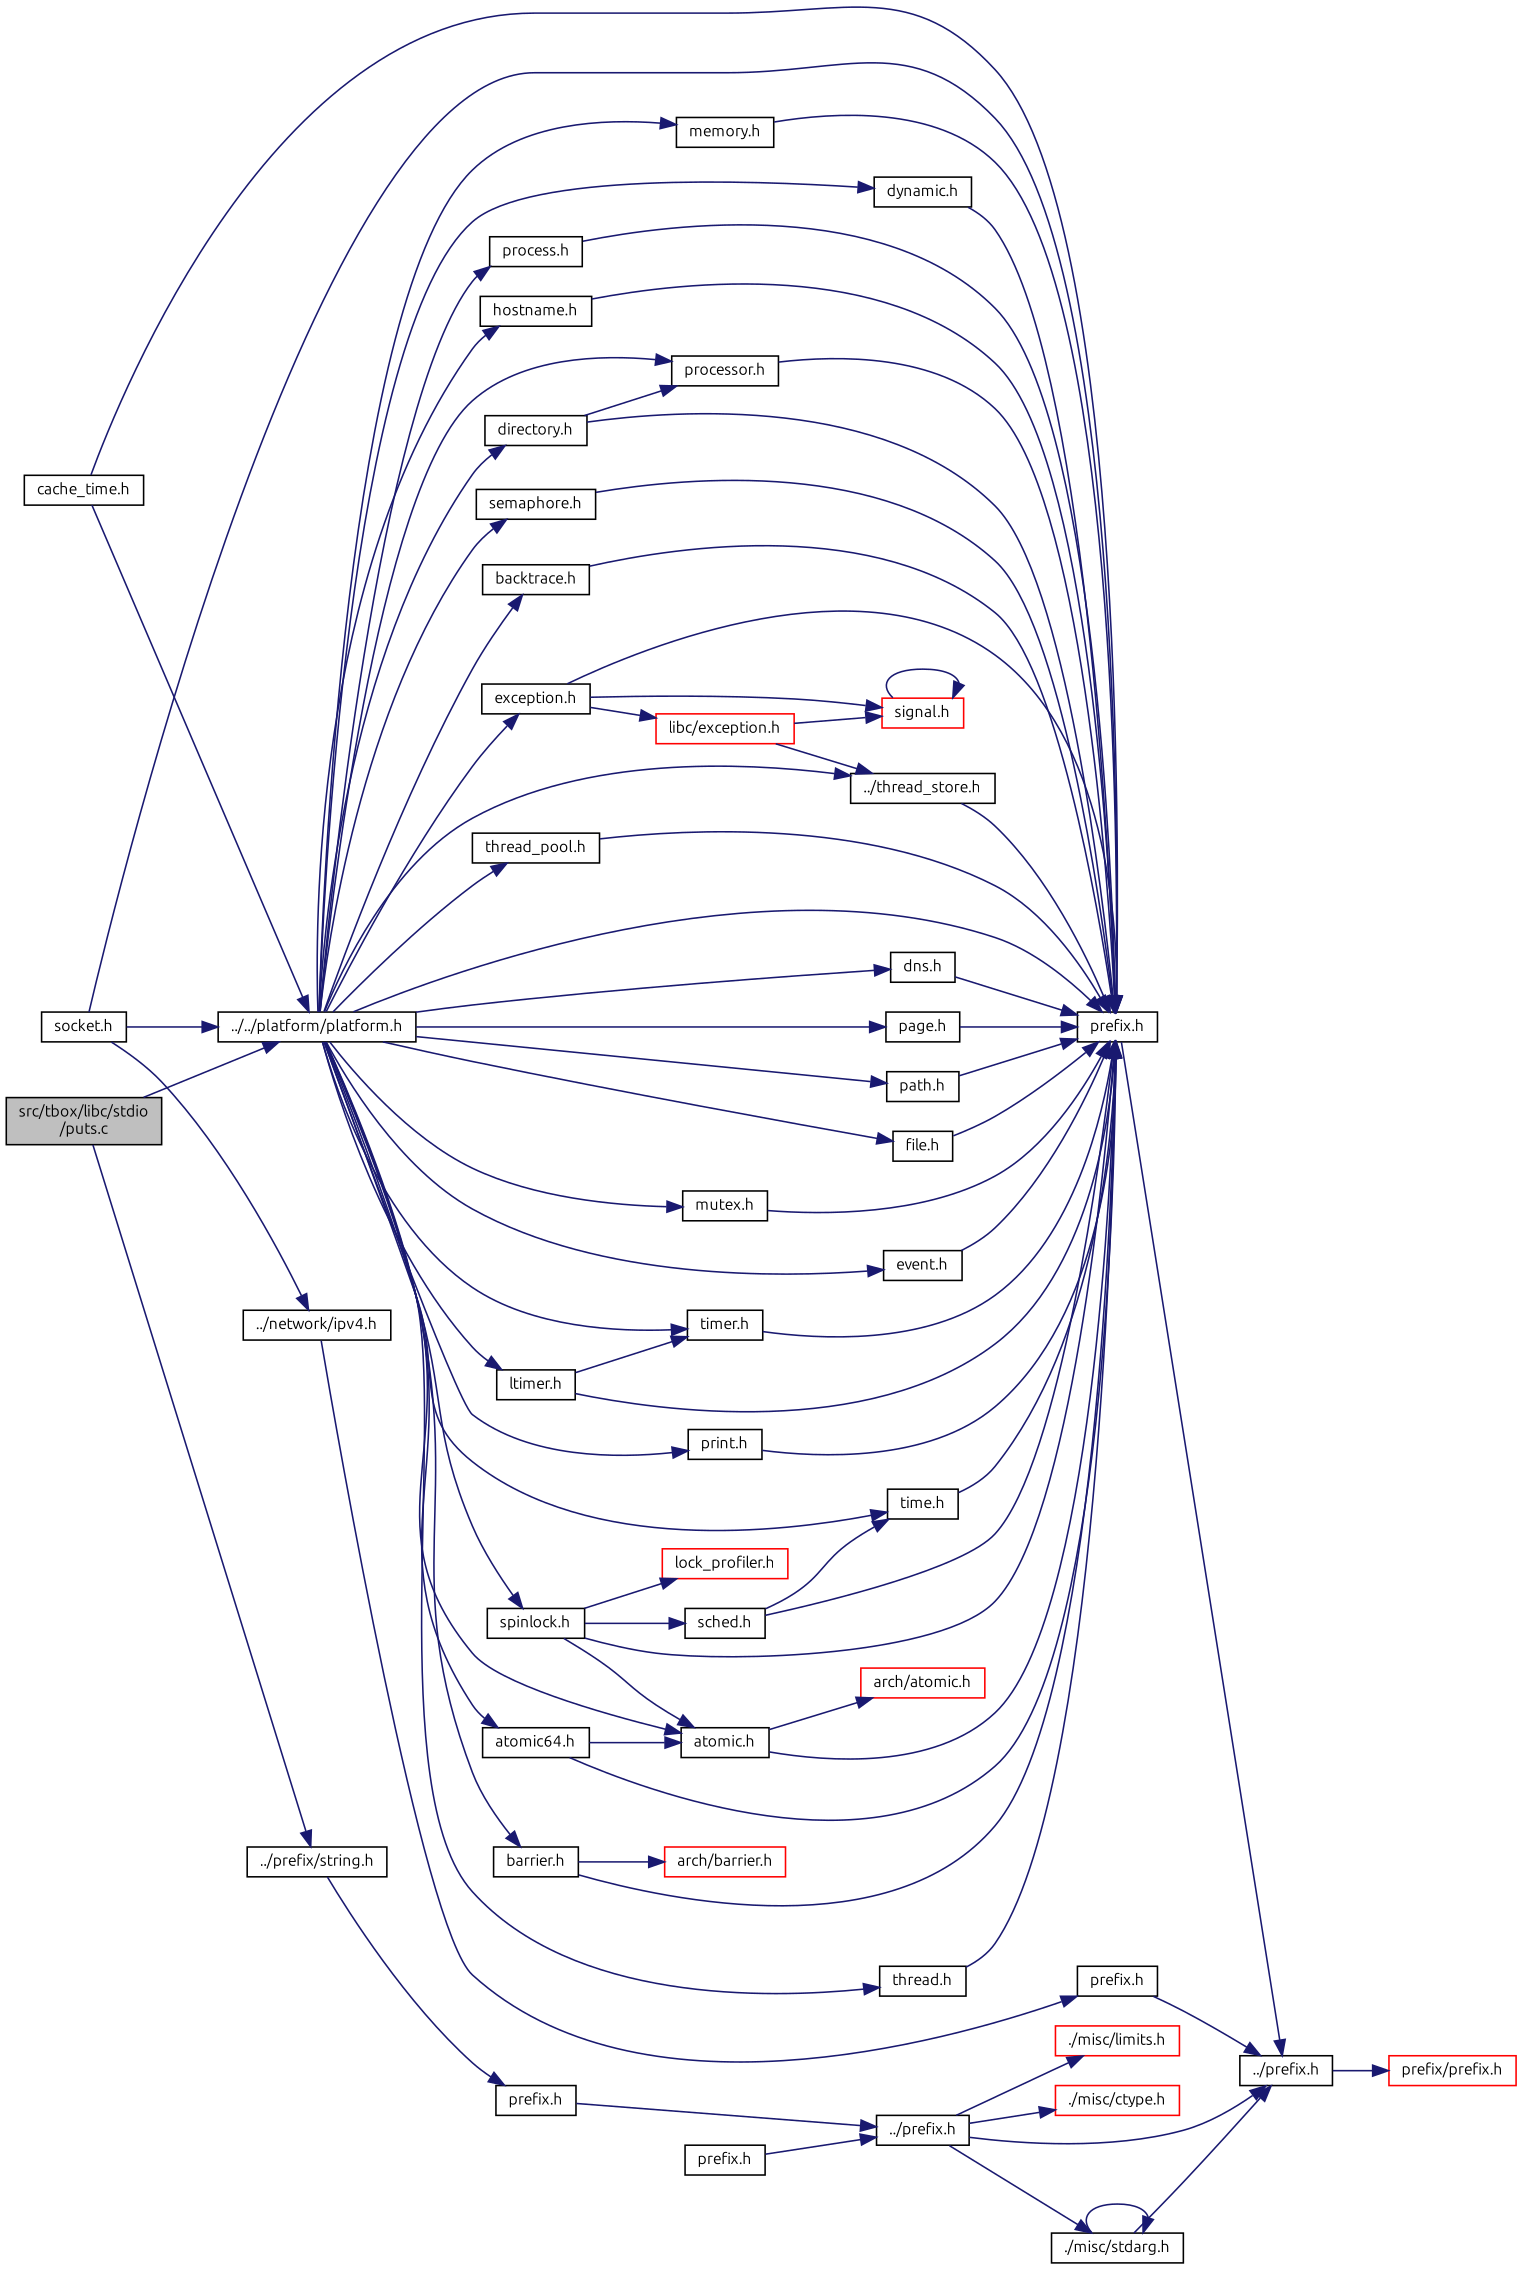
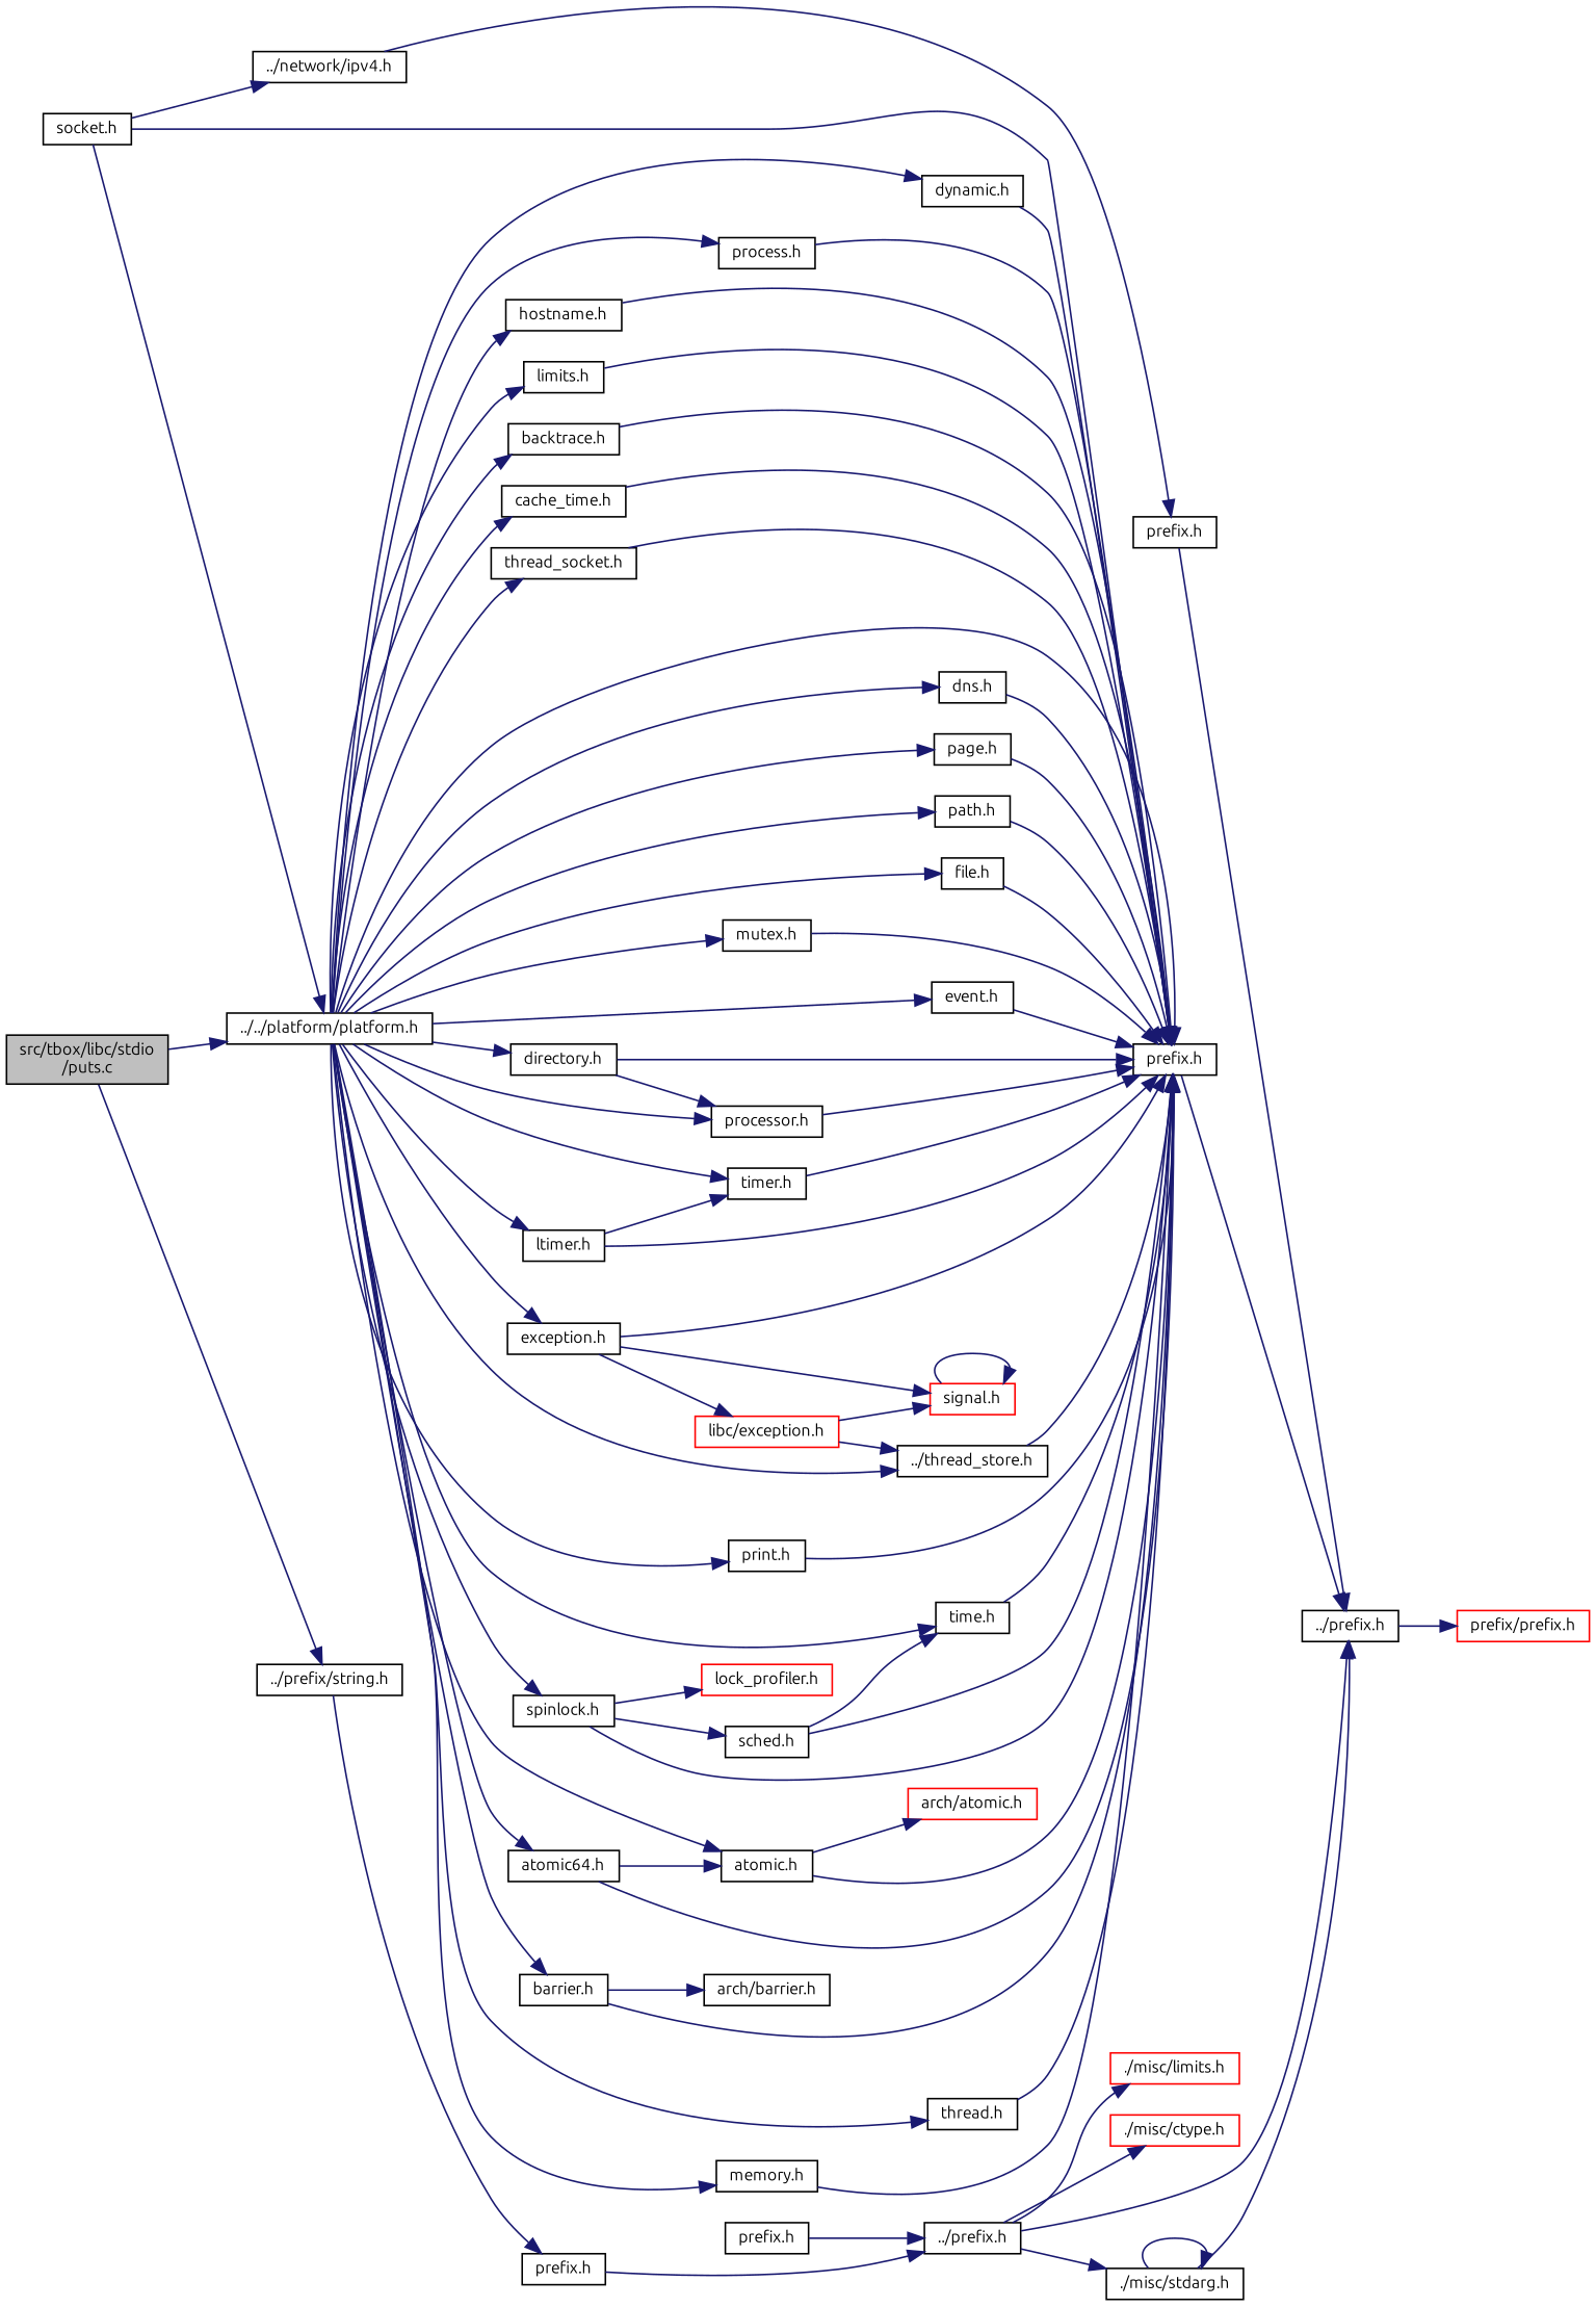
  digraph {
    fontname=Ubuntu
    rankdir=LR
    node [color=black fillcolor=white fontname=Ubuntu fontsize=10 shape=record style=filled]
    edge [color=midnightblue fontname=Ubuntu fontsize=10 labelfontname=CourierNew labelfontsize=10 style=solid]
    n1 [fillcolor=grey75 fontcolor=black height=0.2 label="src/tbox/libc/stdio\l/puts.c" width=0.4]
    n2 [height=0.2 label="../prefix/string.h" width=0.4]
    n3 [height=0.2 label="../../platform/platform.h" width=0.4]
    n4 [height=0.2 label="prefix.h" width=0.4]
    n5 [height=0.2 label="prefix.h" width=0.4]
    n6 [height=0.2 label="dns.h" width=0.4]
    n7 [height=0.2 label="page.h" width=0.4]
    n8 [height=0.2 label="path.h" width=0.4]
    n9 [height=0.2 label="file.h" width=0.4]
    n10 [height=0.2 label="time.h" width=0.4]
    n11 [height=0.2 label="mutex.h" width=0.4]
    n12 [height=0.2 label="event.h" width=0.4]
    n13 [height=0.2 label="timer.h" width=0.4]
    n14 [height=0.2 label="print.h" width=0.4]
    n15 [height=0.2 label="ltimer.h" width=0.4]
    n16 [height=0.2 label="thread.h" width=0.4]
    n17 [height=0.2 label="atomic.h" width=0.4]
    n18 [height=0.2 label="memory.h" width=0.4]
    n19 [height=0.2 label="barrier.h" width=0.4]
    n20 [height=0.2 label="dynamic.h" width=0.4]
    n21 [height=0.2 label="process.h" width=0.4]
    n22 [height=0.2 label="spinlock.h" width=0.4]
    n23 [height=0.2 label="atomic64.h" width=0.4]
    n24 [height=0.2 label="hostname.h" width=0.4]
    n25 [height=0.2 label="processor.h" width=0.4]
-   n26 [height=0.2 label="semaphore.h" width=0.4]
+   n26 [height=0.2 label="limits.h" width=0.4]
    n27 [height=0.2 label="backtrace.h" width=0.4]
    n28 [height=0.2 label="directory.h" width=0.4]
    n29 [height=0.2 label="exception.h" width=0.4]
    n30 [height=0.2 label="../thread_store.h" width=0.4]
    n31 [height=0.2 label="cache_time.h" width=0.4]
-   n32 [height=0.2 label="thread_pool.h" width=0.4]
+   n32 [height=0.2 label="thread_socket.h" width=0.4]
    n33 [height=0.2 label="prefix.h" width=0.4]
    n34 [height=0.2 label="../prefix.h" width=0.4]
    n35 [height=0.2 label="../prefix.h" width=0.4]
    n36 [color=red height=0.2 label="./misc/ctype.h" width=0.4]
    n37 [color=red height=0.2 label="./misc/limits.h" width=0.4]
    n38 [height=0.2 label="./misc/stdarg.h" width=0.4]
    n39 [color=red height=0.2 label="prefix/prefix.h" width=0.4]
    n40 [height=0.2 label="socket.h" width=0.4]
    n41 [height=0.2 label="../network/ipv4.h" width=0.4]
    n42 [color=red height=0.2 label="arch/atomic.h" width=0.4]
-   n43 [color=red height=0.2 label="arch/barrier.h" width=0.4]
+   n43 [height=0.2 label="arch/barrier.h" width=0.4]
    n44 [height=0.2 label="sched.h" width=0.4]
    n45 [color=red height=0.2 label="lock_profiler.h" width=0.4]
    n46 [color=red height=0.2 label="signal.h" width=0.4]
    n47 [color=red height=0.2 label="libc/exception.h" width=0.4]
    n48 [height=0.2 label="prefix.h" width=0.4]
    n1 -> n2
    n1 -> n3
    n2 -> n4
    n3 -> n5
    n3 -> n6
    n3 -> n7
    n3 -> n8
    n3 -> n9
    n3 -> n10
    n3 -> n11
    n3 -> n12
    n3 -> n13
    n3 -> n14
    n3 -> n15
    n3 -> n16
    n3 -> n17
    n3 -> n18
    n3 -> n19
    n3 -> n20
    n3 -> n21
    n3 -> n22
    n3 -> n23
    n3 -> n24
    n3 -> n25
    n3 -> n26
    n3 -> n27
    n3 -> n28
    n3 -> n29
    n3 -> n30
-   n31 -> n3
+   n3 -> n31
    n3 -> n32
    n4 -> n34
    n5 -> n35
    n6 -> n5
    n7 -> n5
    n8 -> n5
    n9 -> n5
    n10 -> n5
    n11 -> n5
    n12 -> n5
    n13 -> n5
    n14 -> n5
    n15 -> n5
    n15 -> n13
    n16 -> n5
    n17 -> n5
    n17 -> n42
    n18 -> n5
    n19 -> n5
    n19 -> n43
    n20 -> n5
    n21 -> n5
    n22 -> n5
-   n22 -> n17
    n22 -> n44
    n22 -> n45
    n23 -> n5
    n23 -> n17
    n24 -> n5
    n25 -> n5
    n26 -> n5
    n27 -> n5
    n28 -> n5
    n28 -> n25
    n29 -> n5
    n29 -> n46
    n29 -> n47
    n30 -> n5
    n31 -> n5
    n32 -> n5
    n33 -> n34
    n34 -> n35
    n34 -> n36
    n34 -> n37
    n34 -> n38
    n35 -> n39
    n38 -> n35
    n38 -> n38
    n40 -> n3
    n40 -> n5
    n40 -> n41
    n41 -> n48
    n44 -> n5
    n44 -> n10
    n46 -> n46
    n47 -> n30
    n47 -> n46
    n48 -> n35
  }
